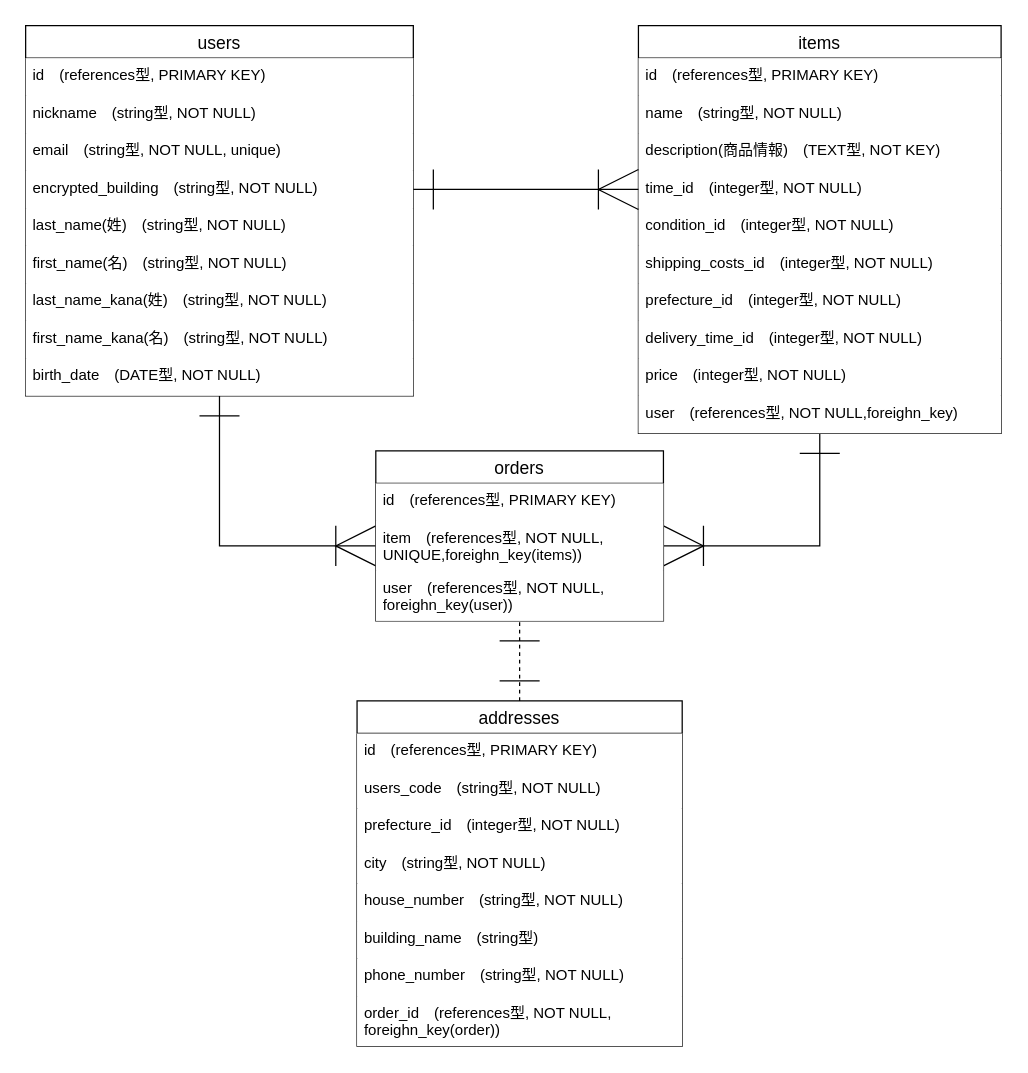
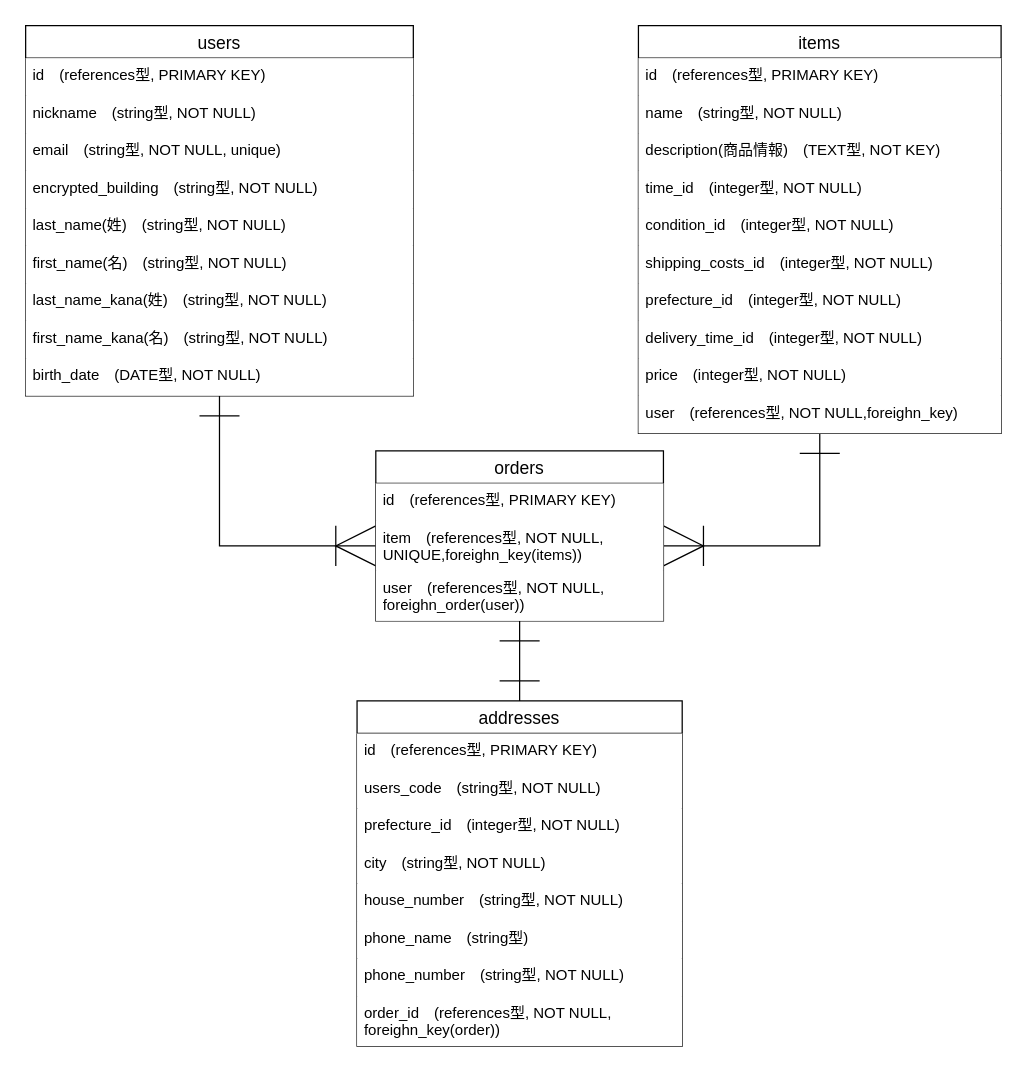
  <mxCell id="0" />
  <mxCell id="1" parent="0" />
  <mxCell id="2" style="edgeStyle=none;html=1;exitX=0.5;exitY=1;exitDx=0;exitDy=0;endSize=30;startSize=30;endArrow=ERoneToMany;endFill=0;startArrow=ERone;startFill=0;entryX=0;entryY=0.5;entryDx=0;entryDy=0;jumpSize=0;rounded=0;curved=0;" parent="1" source="3" target="27" edge="1"><mxGeometry relative="1" as="geometry"><mxPoint x="310" y="350" as="targetPoint" /><mxPoint x="180" y="280" as="sourcePoint" /><Array as="points"><mxPoint x="175" y="436" /></Array></mxGeometry></mxCell>
  <mxCell id="3" value="users" style="swimlane;fontStyle=0;childLayout=stackLayout;horizontal=1;startSize=26;horizontalStack=0;resizeParent=1;resizeParentMax=0;resizeLast=0;collapsible=1;marginBottom=0;align=center;fontSize=14;" parent="1" vertex="1"><mxGeometry x="20" y="20" width="310" height="296" as="geometry" /></mxCell>
  <mxCell id="4" value="id　(&lt;span style=&quot;color: rgb(0, 0, 0);&quot;&gt;references&lt;/span&gt;型, PRIMARY KEY)" style="text;strokeColor=none;fillColor=default;spacingLeft=4;spacingRight=4;overflow=hidden;rotatable=0;points=[[0,0.5],[1,0.5]];portConstraint=eastwest;fontSize=12;whiteSpace=wrap;html=1;aspect=fixed;" parent="3" vertex="1"><mxGeometry y="26" width="310" height="30" as="geometry" /></mxCell>
  <mxCell id="5" value="nickname　(string型, NOT NULL&lt;span style=&quot;background-color: transparent;&quot;&gt;)&lt;/span&gt;" style="text;strokeColor=none;fillColor=default;spacingLeft=4;spacingRight=4;overflow=hidden;rotatable=0;points=[[0,0.5],[1,0.5]];portConstraint=eastwest;fontSize=12;whiteSpace=wrap;html=1;aspect=fixed;" parent="3" vertex="1"><mxGeometry y="56" width="310" height="30" as="geometry" /></mxCell>
  <mxCell id="6" value="email&lt;span style=&quot;color: rgb(0, 0, 0);&quot;&gt;　(string型, NOT NULL, unique&lt;/span&gt;&lt;span style=&quot;background-color: transparent;&quot;&gt;)&lt;/span&gt;" style="text;strokeColor=none;fillColor=default;spacingLeft=4;spacingRight=4;overflow=hidden;rotatable=0;points=[[0,0.5],[1,0.5]];portConstraint=eastwest;fontSize=12;whiteSpace=wrap;html=1;" parent="3" vertex="1"><mxGeometry y="86" width="310" height="30" as="geometry" /></mxCell>
  <mxCell id="7" value="&lt;span style=&quot;color: rgb(0, 0, 0);&quot;&gt;encrypted_building　(string型, NOT NULL&lt;/span&gt;&lt;span style=&quot;background-color: transparent;&quot;&gt;)&lt;/span&gt;" style="text;strokeColor=none;fillColor=default;spacingLeft=4;spacingRight=4;overflow=hidden;rotatable=0;points=[[0,0.5],[1,0.5]];portConstraint=eastwest;fontSize=12;whiteSpace=wrap;html=1;" parent="3" vertex="1"><mxGeometry y="116" width="310" height="30" as="geometry" /></mxCell>
  <mxCell id="8" value="last_name(姓)&lt;span style=&quot;color: rgb(0, 0, 0);&quot;&gt;　(string型, NOT NULL&lt;/span&gt;&lt;span style=&quot;background-color: transparent;&quot;&gt;)&lt;/span&gt;" style="text;strokeColor=none;fillColor=default;spacingLeft=4;spacingRight=4;overflow=hidden;rotatable=0;points=[[0,0.5],[1,0.5]];portConstraint=eastwest;fontSize=12;whiteSpace=wrap;html=1;" parent="3" vertex="1"><mxGeometry y="146" width="310" height="30" as="geometry" /></mxCell>
  <mxCell id="9" value="first_name(名)&lt;span style=&quot;color: rgb(0, 0, 0);&quot;&gt;　(string型, NOT NULL&lt;/span&gt;&lt;span style=&quot;background-color: transparent;&quot;&gt;)&lt;/span&gt;" style="text;strokeColor=none;fillColor=default;spacingLeft=4;spacingRight=4;overflow=hidden;rotatable=0;points=[[0,0.5],[1,0.5]];portConstraint=eastwest;fontSize=12;whiteSpace=wrap;html=1;" parent="3" vertex="1"><mxGeometry y="176" width="310" height="30" as="geometry" /></mxCell>
  <mxCell id="10" value="&lt;span style=&quot;color: rgb(0, 0, 0);&quot;&gt;last_name_kana(姓)&lt;/span&gt;&lt;span style=&quot;color: rgb(0, 0, 0);&quot;&gt;　(string型, NOT NULL&lt;/span&gt;&lt;span style=&quot;background-color: transparent;&quot;&gt;)&lt;/span&gt;" style="text;strokeColor=none;fillColor=default;spacingLeft=4;spacingRight=4;overflow=hidden;rotatable=0;points=[[0,0.5],[1,0.5]];portConstraint=eastwest;fontSize=12;whiteSpace=wrap;html=1;" vertex="1" parent="3"><mxGeometry y="206" width="310" height="30" as="geometry" /></mxCell>
  <mxCell id="11" value="&lt;span style=&quot;color: rgb(0, 0, 0);&quot;&gt;first_name_kana(名)&lt;/span&gt;&lt;span style=&quot;color: rgb(0, 0, 0);&quot;&gt;　(string型, NOT NULL&lt;/span&gt;&lt;span style=&quot;background-color: transparent;&quot;&gt;)&lt;/span&gt;" style="text;strokeColor=none;fillColor=default;spacingLeft=4;spacingRight=4;overflow=hidden;rotatable=0;points=[[0,0.5],[1,0.5]];portConstraint=eastwest;fontSize=12;whiteSpace=wrap;html=1;" vertex="1" parent="3"><mxGeometry y="236" width="310" height="30" as="geometry" /></mxCell>
  <mxCell id="12" value="birth_date&lt;span style=&quot;color: rgb(0, 0, 0);&quot;&gt;　(DATE型, NOT NULL&lt;/span&gt;&lt;span style=&quot;background-color: transparent;&quot;&gt;)&lt;/span&gt;" style="text;strokeColor=none;fillColor=default;spacingLeft=4;spacingRight=4;overflow=hidden;rotatable=0;points=[[0,0.5],[1,0.5]];portConstraint=eastwest;fontSize=12;whiteSpace=wrap;html=1;" parent="3" vertex="1"><mxGeometry y="266" width="310" height="30" as="geometry" /></mxCell>
  <mxCell id="13" style="edgeStyle=none;html=1;exitX=0.5;exitY=1;exitDx=0;exitDy=0;entryX=1;entryY=0.5;entryDx=0;entryDy=0;endSize=30;startSize=30;endArrow=ERoneToMany;endFill=0;startArrow=ERone;startFill=0;rounded=0;curved=0;" parent="1" source="14" target="27" edge="1"><mxGeometry relative="1" as="geometry"><mxPoint x="630" y="360" as="targetPoint" /><Array as="points"><mxPoint x="655" y="436" /></Array></mxGeometry></mxCell>
  <mxCell id="14" value="items" style="swimlane;fontStyle=0;childLayout=stackLayout;horizontal=1;startSize=26;horizontalStack=0;resizeParent=1;resizeParentMax=0;resizeLast=0;collapsible=1;marginBottom=0;align=center;fontSize=14;" parent="1" vertex="1"><mxGeometry x="510" y="20" width="290" height="326" as="geometry" /></mxCell>
  <mxCell id="15" value="&lt;span style=&quot;color: rgb(0, 0, 0);&quot;&gt;id　(&lt;span style=&quot;color: rgb(0, 0, 0);&quot;&gt;references&lt;/span&gt;型, PRIMARY KEY)&lt;/span&gt;" style="text;strokeColor=none;fillColor=default;spacingLeft=4;spacingRight=4;overflow=hidden;rotatable=0;points=[[0,0.5],[1,0.5]];portConstraint=eastwest;fontSize=12;whiteSpace=wrap;html=1;" parent="14" vertex="1"><mxGeometry y="26" width="290" height="30" as="geometry" /></mxCell>
  <mxCell id="16" value="name&lt;span style=&quot;color: rgb(0, 0, 0);&quot;&gt;　(string型, NOT NULL&lt;/span&gt;&lt;span style=&quot;background-color: transparent;&quot;&gt;)&lt;/span&gt;" style="text;strokeColor=none;fillColor=default;spacingLeft=4;spacingRight=4;overflow=hidden;rotatable=0;points=[[0,0.5],[1,0.5]];portConstraint=eastwest;fontSize=12;whiteSpace=wrap;html=1;" parent="14" vertex="1"><mxGeometry y="56" width="290" height="30" as="geometry" /></mxCell>
  <mxCell id="17" value="description(商品情報)&lt;span style=&quot;color: rgb(0, 0, 0);&quot;&gt;　(TEXT型, NOT KEY&lt;/span&gt;&lt;span style=&quot;background-color: transparent;&quot;&gt;)&lt;/span&gt;" style="text;strokeColor=none;fillColor=default;spacingLeft=4;spacingRight=4;overflow=hidden;rotatable=0;points=[[0,0.5],[1,0.5]];portConstraint=eastwest;fontSize=12;whiteSpace=wrap;html=1;" parent="14" vertex="1"><mxGeometry y="86" width="290" height="30" as="geometry" /></mxCell>
  <mxCell id="18" value="time_id&lt;span style=&quot;color: rgb(0, 0, 0);&quot;&gt;　(integer型, NOT NULL&lt;/span&gt;&lt;span style=&quot;background-color: transparent;&quot;&gt;)&lt;/span&gt;" style="text;strokeColor=none;fillColor=default;spacingLeft=4;spacingRight=4;overflow=hidden;rotatable=0;points=[[0,0.5],[1,0.5]];portConstraint=eastwest;fontSize=12;whiteSpace=wrap;html=1;" parent="14" vertex="1"><mxGeometry y="116" width="290" height="30" as="geometry" /></mxCell>
  <mxCell id="19" value="condition_id&lt;span style=&quot;color: rgb(0, 0, 0);&quot;&gt;　(integer型, NOT NULL&lt;/span&gt;&lt;span style=&quot;background-color: transparent;&quot;&gt;)&lt;/span&gt;" style="text;strokeColor=none;fillColor=default;spacingLeft=4;spacingRight=4;overflow=hidden;rotatable=0;points=[[0,0.5],[1,0.5]];portConstraint=eastwest;fontSize=12;whiteSpace=wrap;html=1;" vertex="1" parent="14"><mxGeometry y="146" width="290" height="30" as="geometry" /></mxCell>
  <mxCell id="20" value="shipping_costs_id&lt;span style=&quot;color: rgb(0, 0, 0);&quot;&gt;　(integer型, NOT NULL&lt;/span&gt;&lt;span style=&quot;background-color: transparent;&quot;&gt;)&lt;/span&gt;" style="text;strokeColor=none;fillColor=default;spacingLeft=4;spacingRight=4;overflow=hidden;rotatable=0;points=[[0,0.5],[1,0.5]];portConstraint=eastwest;fontSize=12;whiteSpace=wrap;html=1;" vertex="1" parent="14"><mxGeometry y="176" width="290" height="30" as="geometry" /></mxCell>
  <mxCell id="21" value="prefecture_id&lt;span style=&quot;color: rgb(0, 0, 0);&quot;&gt;　(integer型, NOT NULL&lt;/span&gt;&lt;span style=&quot;background-color: transparent;&quot;&gt;)&lt;/span&gt;" style="text;strokeColor=none;fillColor=default;spacingLeft=4;spacingRight=4;overflow=hidden;rotatable=0;points=[[0,0.5],[1,0.5]];portConstraint=eastwest;fontSize=12;whiteSpace=wrap;html=1;" vertex="1" parent="14"><mxGeometry y="206" width="290" height="30" as="geometry" /></mxCell>
  <mxCell id="22" value="delivery_time_id&lt;span style=&quot;color: rgb(0, 0, 0);&quot;&gt;　(integer型, NOT NULL&lt;/span&gt;&lt;span style=&quot;background-color: transparent;&quot;&gt;)&lt;/span&gt;" style="text;strokeColor=none;fillColor=default;spacingLeft=4;spacingRight=4;overflow=hidden;rotatable=0;points=[[0,0.5],[1,0.5]];portConstraint=eastwest;fontSize=12;whiteSpace=wrap;html=1;" vertex="1" parent="14"><mxGeometry y="236" width="290" height="30" as="geometry" /></mxCell>
  <mxCell id="23" value="price&lt;span style=&quot;color: rgb(0, 0, 0);&quot;&gt;　(&lt;span style=&quot;color: rgb(0, 0, 0);&quot;&gt;integer&lt;/span&gt;型, NOT NULL&lt;/span&gt;&lt;span style=&quot;background-color: transparent;&quot;&gt;)&lt;/span&gt;" style="text;strokeColor=none;fillColor=default;spacingLeft=4;spacingRight=4;overflow=hidden;rotatable=0;points=[[0,0.5],[1,0.5]];portConstraint=eastwest;fontSize=12;whiteSpace=wrap;html=1;" parent="14" vertex="1"><mxGeometry y="266" width="290" height="30" as="geometry" /></mxCell>
  <mxCell id="24" value="user&lt;span style=&quot;color: rgb(0, 0, 0);&quot;&gt;　(references&lt;/span&gt;&lt;span style=&quot;color: rgb(0, 0, 0);&quot;&gt;&lt;span style=&quot;color: rgb(0, 0, 0); background-color: transparent;&quot;&gt;型, NOT NULL,&lt;/span&gt;&lt;span style=&quot;color: rgb(0, 0, 0);&quot;&gt;foreighn_key&lt;/span&gt;&lt;span style=&quot;color: light-dark(rgb(0, 0, 0), rgb(237, 237, 237)); background-color: transparent;&quot;&gt;)&lt;/span&gt;&lt;br&gt;&lt;/span&gt;" style="text;strokeColor=none;fillColor=default;spacingLeft=4;spacingRight=4;overflow=hidden;rotatable=0;points=[[0,0.5],[1,0.5]];portConstraint=eastwest;fontSize=12;whiteSpace=wrap;html=1;" parent="14" vertex="1"><mxGeometry y="296" width="290" height="30" as="geometry" /></mxCell>
  <mxCell id="25" value="orders" style="swimlane;fontStyle=0;childLayout=stackLayout;horizontal=1;startSize=26;horizontalStack=0;resizeParent=1;resizeParentMax=0;resizeLast=0;collapsible=1;marginBottom=0;align=center;fontSize=14;" parent="1" vertex="1"><mxGeometry x="300" y="360" width="230" height="136" as="geometry" /></mxCell>
  <mxCell id="26" value="&lt;span style=&quot;color: rgb(0, 0, 0);&quot;&gt;id　(&lt;span style=&quot;color: rgb(0, 0, 0);&quot;&gt;references&lt;/span&gt;型, PRIMARY KEY)&lt;/span&gt;" style="text;strokeColor=none;fillColor=default;spacingLeft=4;spacingRight=4;overflow=hidden;rotatable=0;points=[[0,0.5],[1,0.5]];portConstraint=eastwest;fontSize=12;whiteSpace=wrap;html=1;" parent="25" vertex="1"><mxGeometry y="26" width="230" height="30" as="geometry" /></mxCell>
  <mxCell id="27" value="item&lt;span style=&quot;color: rgb(0, 0, 0);&quot;&gt;　(&lt;span style=&quot;color: rgb(0, 0, 0);&quot;&gt;references&lt;/span&gt;型, NOT NULL,&lt;/span&gt;&lt;div&gt;&lt;span style=&quot;color: rgb(0, 0, 0);&quot;&gt;UNIQUE,&lt;span style=&quot;color: rgb(0, 0, 0);&quot;&gt;foreighn_key&lt;/span&gt;(items)&lt;/span&gt;&lt;span style=&quot;background-color: transparent;&quot;&gt;)&lt;/span&gt;&lt;/div&gt;" style="text;strokeColor=none;fillColor=default;spacingLeft=4;spacingRight=4;overflow=hidden;rotatable=0;points=[[0,0.5],[1,0.5]];portConstraint=eastwest;fontSize=12;whiteSpace=wrap;html=1;" parent="25" vertex="1"><mxGeometry y="56" width="230" height="40" as="geometry" /></mxCell>
- <mxCell id="28" value="user&lt;span style=&quot;color: rgb(0, 0, 0);&quot;&gt;　(&lt;span style=&quot;color: rgb(0, 0, 0);&quot;&gt;references&lt;/span&gt;型, NOT NULL,&lt;br&gt;&lt;/span&gt;&lt;div&gt;&lt;span style=&quot;color: rgb(0, 0, 0);&quot;&gt;&lt;span style=&quot;color: rgb(0, 0, 0); background-color: transparent;&quot;&gt;foreighn_key&lt;/span&gt;(user)&lt;/span&gt;&lt;span style=&quot;background-color: transparent;&quot;&gt;)&lt;/span&gt;&lt;/div&gt;" style="text;strokeColor=none;fillColor=default;spacingLeft=4;spacingRight=4;overflow=hidden;rotatable=0;points=[[0,0.5],[1,0.5]];portConstraint=eastwest;fontSize=12;whiteSpace=wrap;html=1;align=left;" parent="25" vertex="1"><mxGeometry y="96" width="230" height="40" as="geometry" /></mxCell>
- <mxCell id="29" style="edgeStyle=none;html=1;entryX=0.5;entryY=1;entryDx=0;entryDy=0;endSize=30;startSize=30;endArrow=ERone;endFill=0;startArrow=ERone;startFill=0;dashed=1;" parent="1" source="30" target="25" edge="1"><mxGeometry relative="1" as="geometry" /></mxCell>
+ <mxCell id="28" value="user&lt;span style=&quot;color: rgb(0, 0, 0);&quot;&gt;　(&lt;span style=&quot;color: rgb(0, 0, 0);&quot;&gt;references&lt;/span&gt;型, NOT NULL,&lt;br&gt;&lt;/span&gt;&lt;div&gt;&lt;span style=&quot;color: rgb(0, 0, 0);&quot;&gt;&lt;span style=&quot;color: rgb(0, 0, 0); background-color: transparent;&quot;&gt;foreighn_order&lt;/span&gt;(user)&lt;/span&gt;&lt;span style=&quot;background-color: transparent;&quot;&gt;)&lt;/span&gt;&lt;/div&gt;" style="text;strokeColor=none;fillColor=default;spacingLeft=4;spacingRight=4;overflow=hidden;rotatable=0;points=[[0,0.5],[1,0.5]];portConstraint=eastwest;fontSize=12;whiteSpace=wrap;html=1;align=left;" parent="25" vertex="1"><mxGeometry y="96" width="230" height="40" as="geometry" /></mxCell>
+ <mxCell id="29" style="edgeStyle=none;html=1;entryX=0.5;entryY=1;entryDx=0;entryDy=0;endSize=30;startSize=30;endArrow=ERone;endFill=0;startArrow=ERone;startFill=0;" parent="1" source="30" target="25" edge="1"><mxGeometry relative="1" as="geometry" /></mxCell>
  <mxCell id="30" value="addresses" style="swimlane;fontStyle=0;childLayout=stackLayout;horizontal=1;startSize=26;horizontalStack=0;resizeParent=1;resizeParentMax=0;resizeLast=0;collapsible=1;marginBottom=0;align=center;fontSize=14;" parent="1" vertex="1"><mxGeometry x="285" y="560" width="260" height="276" as="geometry" /></mxCell>
  <mxCell id="31" value="&lt;span style=&quot;color: rgb(0, 0, 0);&quot;&gt;id　(&lt;span style=&quot;color: rgb(0, 0, 0);&quot;&gt;references&lt;/span&gt;型, PRIMARY KEY)&lt;/span&gt;" style="text;strokeColor=none;fillColor=default;spacingLeft=4;spacingRight=4;overflow=hidden;rotatable=0;points=[[0,0.5],[1,0.5]];portConstraint=eastwest;fontSize=12;whiteSpace=wrap;html=1;" parent="30" vertex="1"><mxGeometry y="26" width="260" height="30" as="geometry" /></mxCell>
  <mxCell id="32" value="users_code&lt;span style=&quot;color: rgb(0, 0, 0);&quot;&gt;　(string型, NOT NULL&lt;/span&gt;&lt;span style=&quot;background-color: transparent;&quot;&gt;)&lt;/span&gt;" style="text;strokeColor=none;fillColor=default;spacingLeft=4;spacingRight=4;overflow=hidden;rotatable=0;points=[[0,0.5],[1,0.5]];portConstraint=eastwest;fontSize=12;whiteSpace=wrap;html=1;" parent="30" vertex="1"><mxGeometry y="56" width="260" height="30" as="geometry" /></mxCell>
  <mxCell id="33" value="&lt;span style=&quot;color: rgb(0, 0, 0);&quot;&gt;prefecture_id&lt;/span&gt;&lt;span style=&quot;color: rgb(0, 0, 0);&quot;&gt;　(integer型, NOT NULL&lt;/span&gt;&lt;span style=&quot;background-color: transparent;&quot;&gt;)&lt;/span&gt;" style="text;strokeColor=none;fillColor=default;spacingLeft=4;spacingRight=4;overflow=hidden;rotatable=0;points=[[0,0.5],[1,0.5]];portConstraint=eastwest;fontSize=12;whiteSpace=wrap;html=1;" vertex="1" parent="30"><mxGeometry y="86" width="260" height="30" as="geometry" /></mxCell>
  <mxCell id="34" value="&lt;span style=&quot;color: rgb(0, 0, 0);&quot;&gt;city&lt;/span&gt;&lt;span style=&quot;color: rgb(0, 0, 0);&quot;&gt;　(string型, NOT NULL&lt;/span&gt;&lt;span style=&quot;background-color: transparent;&quot;&gt;)&lt;/span&gt;" style="text;strokeColor=none;fillColor=default;spacingLeft=4;spacingRight=4;overflow=hidden;rotatable=0;points=[[0,0.5],[1,0.5]];portConstraint=eastwest;fontSize=12;whiteSpace=wrap;html=1;" vertex="1" parent="30"><mxGeometry y="116" width="260" height="30" as="geometry" /></mxCell>
  <mxCell id="35" value="&lt;span style=&quot;color: rgb(0, 0, 0);&quot;&gt;house_number&lt;/span&gt;&lt;span style=&quot;color: rgb(0, 0, 0);&quot;&gt;　(string型, NOT NULL&lt;/span&gt;&lt;span style=&quot;background-color: transparent;&quot;&gt;)&lt;/span&gt;" style="text;strokeColor=none;fillColor=default;spacingLeft=4;spacingRight=4;overflow=hidden;rotatable=0;points=[[0,0.5],[1,0.5]];portConstraint=eastwest;fontSize=12;whiteSpace=wrap;html=1;" vertex="1" parent="30"><mxGeometry y="146" width="260" height="30" as="geometry" /></mxCell>
- <mxCell id="36" value="&lt;span style=&quot;color: rgb(0, 0, 0);&quot;&gt;building_name&lt;/span&gt;&lt;span style=&quot;color: rgb(0, 0, 0);&quot;&gt;　(string型&lt;/span&gt;&lt;span style=&quot;background-color: transparent;&quot;&gt;)&lt;/span&gt;" style="text;strokeColor=none;fillColor=default;spacingLeft=4;spacingRight=4;overflow=hidden;rotatable=0;points=[[0,0.5],[1,0.5]];portConstraint=eastwest;fontSize=12;whiteSpace=wrap;html=1;" vertex="1" parent="30"><mxGeometry y="176" width="260" height="30" as="geometry" /></mxCell>
+ <mxCell id="36" value="&lt;span style=&quot;color: rgb(0, 0, 0);&quot;&gt;phone_name&lt;/span&gt;&lt;span style=&quot;color: rgb(0, 0, 0);&quot;&gt;　(string型&lt;/span&gt;&lt;span style=&quot;background-color: transparent;&quot;&gt;)&lt;/span&gt;" style="text;strokeColor=none;fillColor=default;spacingLeft=4;spacingRight=4;overflow=hidden;rotatable=0;points=[[0,0.5],[1,0.5]];portConstraint=eastwest;fontSize=12;whiteSpace=wrap;html=1;" vertex="1" parent="30"><mxGeometry y="176" width="260" height="30" as="geometry" /></mxCell>
  <mxCell id="37" value="phone_number&lt;span style=&quot;color: rgb(0, 0, 0);&quot;&gt;　(string型, NOT NULL&lt;/span&gt;&lt;span style=&quot;background-color: transparent;&quot;&gt;)&lt;/span&gt;" style="text;strokeColor=none;fillColor=default;spacingLeft=4;spacingRight=4;overflow=hidden;rotatable=0;points=[[0,0.5],[1,0.5]];portConstraint=eastwest;fontSize=12;whiteSpace=wrap;html=1;" parent="30" vertex="1"><mxGeometry y="206" width="260" height="30" as="geometry" /></mxCell>
  <mxCell id="38" value="order_id&lt;span style=&quot;color: rgb(0, 0, 0);&quot;&gt;　(&lt;span style=&quot;color: rgb(0, 0, 0);&quot;&gt;references&lt;/span&gt;型, NOT NULL,&lt;/span&gt;&lt;div&gt;&lt;div&gt;&lt;span style=&quot;color: rgb(0, 0, 0);&quot;&gt;foreighn_key(order)&lt;/span&gt;&lt;span style=&quot;background-color: transparent;&quot;&gt;)&lt;/span&gt;&lt;/div&gt;&lt;/div&gt;" style="text;strokeColor=none;fillColor=default;spacingLeft=4;spacingRight=4;overflow=hidden;rotatable=0;points=[[0,0.5],[1,0.5]];portConstraint=eastwest;fontSize=12;whiteSpace=wrap;html=1;" parent="30" vertex="1"><mxGeometry y="236" width="260" height="40" as="geometry" /></mxCell>
- <mxCell id="39" style="edgeStyle=none;html=1;exitX=1;exitY=0.5;exitDx=0;exitDy=0;entryX=0;entryY=0.5;entryDx=0;entryDy=0;endArrow=ERoneToMany;endFill=0;strokeWidth=1;endSize=30;startArrow=ERone;startFill=0;startSize=30;" parent="1" source="7" target="18" edge="1"><mxGeometry relative="1" as="geometry" /></mxCell>
